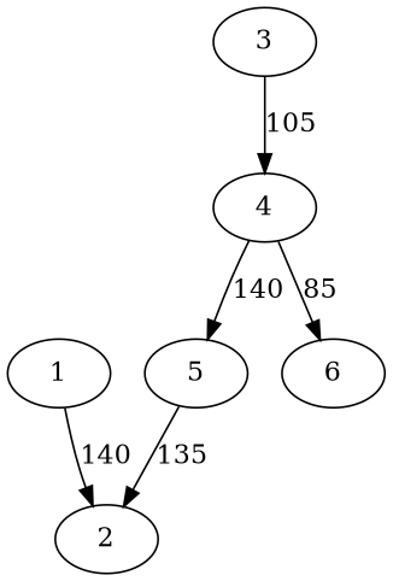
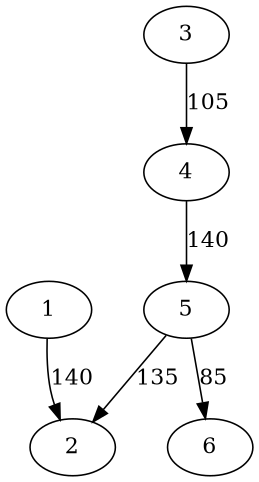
  digraph {
    5
    6
    2
    3
    4
    1
-   4 -> 6 [label=85]
+   5 -> 6 [label=85]
    5 -> 2 [label=135]
    3 -> 4 [label=105]
    4 -> 5 [label=140]
    1 -> 2 [label=140]
  }
